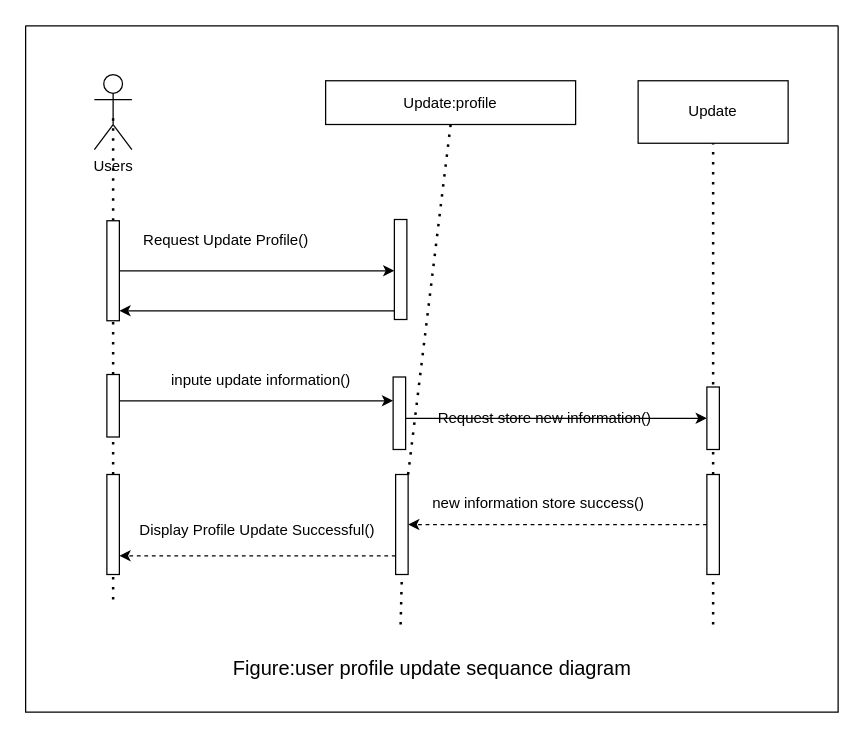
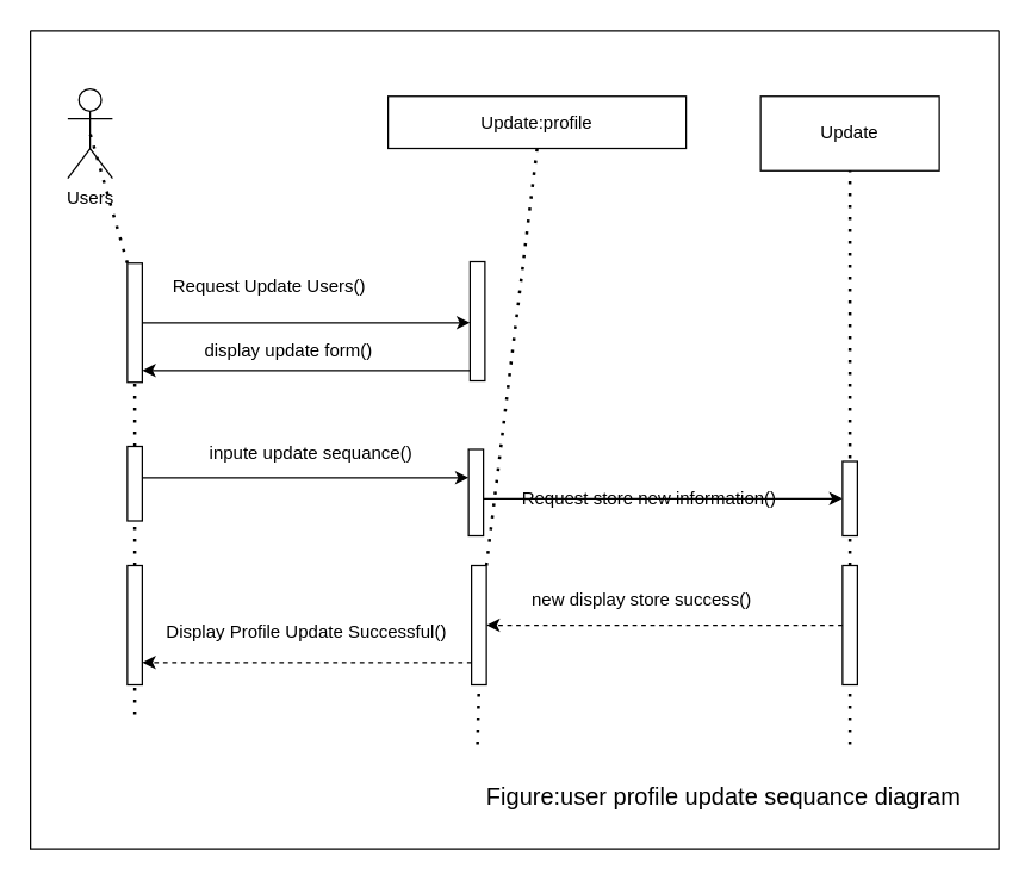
  <mxCell id="0" />
  <mxCell id="1" parent="0" />
- <mxCell id="2" value="Users" style="shape=umlActor;verticalLabelPosition=bottom;verticalAlign=top;html=1;outlineConnect=0;" vertex="1" parent="1"><mxGeometry x="75" y="59" width="30" height="60" as="geometry" /></mxCell>
+ <mxCell id="2" value="Users" style="shape=umlActor;verticalLabelPosition=bottom;verticalAlign=top;html=1;outlineConnect=0;" vertex="1" parent="1"><mxGeometry x="45" y="59" width="30" height="60" as="geometry" /></mxCell>
  <mxCell id="3" value="Update:profile" style="rounded=0;whiteSpace=wrap;html=1;" vertex="1" parent="1"><mxGeometry x="260" y="64" width="200" height="35" as="geometry" /></mxCell>
  <mxCell id="4" value="Update" style="rounded=0;whiteSpace=wrap;html=1;" vertex="1" parent="1"><mxGeometry x="510" y="64" width="120" height="50" as="geometry" /></mxCell>
  <mxCell id="5" value="" style="endArrow=none;dashed=1;html=1;dashPattern=1 3;strokeWidth=2;rounded=0;entryX=0.5;entryY=0.5;entryDx=0;entryDy=0;entryPerimeter=0;" edge="1" parent="1" source="10" target="2"><mxGeometry width="50" height="50" relative="1" as="geometry"><mxPoint x="90" y="479" as="sourcePoint" /><mxPoint x="130" y="189" as="targetPoint" /></mxGeometry></mxCell>
  <mxCell id="6" value="" style="endArrow=none;dashed=1;html=1;dashPattern=1 3;strokeWidth=2;rounded=0;entryX=0.5;entryY=1;entryDx=0;entryDy=0;" edge="1" parent="1" source="27" target="3"><mxGeometry width="50" height="50" relative="1" as="geometry"><mxPoint x="320" y="499" as="sourcePoint" /><mxPoint x="400" y="209" as="targetPoint" /></mxGeometry></mxCell>
  <mxCell id="7" value="" style="endArrow=none;dashed=1;html=1;dashPattern=1 3;strokeWidth=2;rounded=0;entryX=0.5;entryY=1;entryDx=0;entryDy=0;" edge="1" parent="1" source="30" target="4"><mxGeometry width="50" height="50" relative="1" as="geometry"><mxPoint x="570" y="499" as="sourcePoint" /><mxPoint x="580" y="229" as="targetPoint" /></mxGeometry></mxCell>
  <mxCell id="8" value="" style="endArrow=none;dashed=1;html=1;dashPattern=1 3;strokeWidth=2;rounded=0;entryX=0.5;entryY=0.5;entryDx=0;entryDy=0;entryPerimeter=0;" edge="1" parent="1" source="17" target="10"><mxGeometry width="50" height="50" relative="1" as="geometry"><mxPoint x="90" y="479" as="sourcePoint" /><mxPoint x="90" y="89" as="targetPoint" /></mxGeometry></mxCell>
  <mxCell id="9" style="edgeStyle=elbowEdgeStyle;rounded=0;orthogonalLoop=1;jettySize=auto;html=1;elbow=vertical;curved=0;" edge="1" parent="1" source="10" target="12"><mxGeometry relative="1" as="geometry" /></mxCell>
  <mxCell id="10" value="" style="html=1;points=[];perimeter=orthogonalPerimeter;outlineConnect=0;targetShapes=umlLifeline;portConstraint=eastwest;newEdgeStyle={&quot;edgeStyle&quot;:&quot;elbowEdgeStyle&quot;,&quot;elbow&quot;:&quot;vertical&quot;,&quot;curved&quot;:0,&quot;rounded&quot;:0};" vertex="1" parent="1"><mxGeometry x="85" y="176" width="10" height="80" as="geometry" /></mxCell>
  <mxCell id="11" style="edgeStyle=elbowEdgeStyle;rounded=0;orthogonalLoop=1;jettySize=auto;html=1;elbow=vertical;curved=0;" edge="1" parent="1"><mxGeometry relative="1" as="geometry"><mxPoint x="315" y="248" as="sourcePoint" /><mxPoint x="95" y="248" as="targetPoint" /></mxGeometry></mxCell>
  <mxCell id="12" value="" style="html=1;points=[];perimeter=orthogonalPerimeter;outlineConnect=0;targetShapes=umlLifeline;portConstraint=eastwest;newEdgeStyle={&quot;edgeStyle&quot;:&quot;elbowEdgeStyle&quot;,&quot;elbow&quot;:&quot;vertical&quot;,&quot;curved&quot;:0,&quot;rounded&quot;:0};" vertex="1" parent="1"><mxGeometry x="315" y="175" width="10" height="80" as="geometry" /></mxCell>
- <mxCell id="13" value="Request Update Profile()" style="text;html=1;align=center;verticalAlign=middle;resizable=0;points=[];autosize=1;strokeColor=none;fillColor=none;" vertex="1" parent="1"><mxGeometry x="100" y="177" width="160" height="30" as="geometry" /></mxCell>
+ <mxCell id="13" value="Request Update Users()" style="text;html=1;align=center;verticalAlign=middle;resizable=0;points=[];autosize=1;strokeColor=none;fillColor=none;" vertex="1" parent="1"><mxGeometry x="100" y="177" width="160" height="30" as="geometry" /></mxCell>
+ <mxCell id="14" value="display update form()" style="text;html=1;align=center;verticalAlign=middle;resizable=0;points=[];autosize=1;strokeColor=none;fillColor=none;" vertex="1" parent="1"><mxGeometry x="123" y="220" width="140" height="30" as="geometry" /></mxCell>
  <mxCell id="15" value="" style="endArrow=none;dashed=1;html=1;dashPattern=1 3;strokeWidth=2;rounded=0;entryX=0.5;entryY=0.5;entryDx=0;entryDy=0;entryPerimeter=0;" edge="1" parent="1" source="24" target="17"><mxGeometry width="50" height="50" relative="1" as="geometry"><mxPoint x="90" y="479" as="sourcePoint" /><mxPoint x="90" y="216" as="targetPoint" /></mxGeometry></mxCell>
  <mxCell id="16" style="edgeStyle=elbowEdgeStyle;rounded=0;orthogonalLoop=1;jettySize=auto;html=1;elbow=vertical;curved=0;" edge="1" parent="1"><mxGeometry relative="1" as="geometry"><mxPoint x="95" y="320" as="sourcePoint" /><mxPoint x="314" y="320" as="targetPoint" /></mxGeometry></mxCell>
  <mxCell id="17" value="" style="html=1;points=[];perimeter=orthogonalPerimeter;outlineConnect=0;targetShapes=umlLifeline;portConstraint=eastwest;newEdgeStyle={&quot;edgeStyle&quot;:&quot;elbowEdgeStyle&quot;,&quot;elbow&quot;:&quot;vertical&quot;,&quot;curved&quot;:0,&quot;rounded&quot;:0};" vertex="1" parent="1"><mxGeometry x="85" y="299" width="10" height="50" as="geometry" /></mxCell>
  <mxCell id="18" style="edgeStyle=elbowEdgeStyle;rounded=0;orthogonalLoop=1;jettySize=auto;html=1;elbow=vertical;curved=0;" edge="1" parent="1" source="19" target="21"><mxGeometry relative="1" as="geometry" /></mxCell>
  <mxCell id="19" value="" style="html=1;points=[];perimeter=orthogonalPerimeter;outlineConnect=0;targetShapes=umlLifeline;portConstraint=eastwest;newEdgeStyle={&quot;edgeStyle&quot;:&quot;elbowEdgeStyle&quot;,&quot;elbow&quot;:&quot;vertical&quot;,&quot;curved&quot;:0,&quot;rounded&quot;:0};" vertex="1" parent="1"><mxGeometry x="314" y="301" width="10" height="58" as="geometry" /></mxCell>
- <mxCell id="20" value="inpute update information()" style="text;html=1;align=center;verticalAlign=middle;resizable=0;points=[];autosize=1;strokeColor=none;fillColor=none;" vertex="1" parent="1"><mxGeometry x="123" y="289" width="170" height="30" as="geometry" /></mxCell>
+ <mxCell id="20" value="inpute update sequance()" style="text;html=1;align=center;verticalAlign=middle;resizable=0;points=[];autosize=1;strokeColor=none;fillColor=none;" vertex="1" parent="1"><mxGeometry x="123" y="289" width="170" height="30" as="geometry" /></mxCell>
  <mxCell id="21" value="" style="html=1;points=[];perimeter=orthogonalPerimeter;outlineConnect=0;targetShapes=umlLifeline;portConstraint=eastwest;newEdgeStyle={&quot;edgeStyle&quot;:&quot;elbowEdgeStyle&quot;,&quot;elbow&quot;:&quot;vertical&quot;,&quot;curved&quot;:0,&quot;rounded&quot;:0};" vertex="1" parent="1"><mxGeometry x="565" y="309" width="10" height="50" as="geometry" /></mxCell>
  <mxCell id="22" value="Request store new information()" style="text;html=1;align=center;verticalAlign=middle;resizable=0;points=[];autosize=1;strokeColor=none;fillColor=none;" vertex="1" parent="1"><mxGeometry x="340" y="319" width="190" height="30" as="geometry" /></mxCell>
  <mxCell id="23" value="" style="endArrow=none;dashed=1;html=1;dashPattern=1 3;strokeWidth=2;rounded=0;entryX=0.5;entryY=0.5;entryDx=0;entryDy=0;entryPerimeter=0;" edge="1" parent="1" target="24"><mxGeometry width="50" height="50" relative="1" as="geometry"><mxPoint x="90" y="479" as="sourcePoint" /><mxPoint x="90" y="324" as="targetPoint" /></mxGeometry></mxCell>
  <mxCell id="24" value="" style="html=1;points=[];perimeter=orthogonalPerimeter;outlineConnect=0;targetShapes=umlLifeline;portConstraint=eastwest;newEdgeStyle={&quot;edgeStyle&quot;:&quot;elbowEdgeStyle&quot;,&quot;elbow&quot;:&quot;vertical&quot;,&quot;curved&quot;:0,&quot;rounded&quot;:0};" vertex="1" parent="1"><mxGeometry x="85" y="379" width="10" height="80" as="geometry" /></mxCell>
  <mxCell id="25" value="" style="endArrow=none;dashed=1;html=1;dashPattern=1 3;strokeWidth=2;rounded=0;entryX=0.5;entryY=1;entryDx=0;entryDy=0;" edge="1" parent="1" target="27"><mxGeometry width="50" height="50" relative="1" as="geometry"><mxPoint x="320" y="499" as="sourcePoint" /><mxPoint x="320" y="114" as="targetPoint" /></mxGeometry></mxCell>
  <mxCell id="26" style="edgeStyle=elbowEdgeStyle;rounded=0;orthogonalLoop=1;jettySize=auto;html=1;elbow=vertical;curved=0;dashed=1;" edge="1" parent="1"><mxGeometry relative="1" as="geometry"><mxPoint x="316" y="444" as="sourcePoint" /><mxPoint x="95" y="444" as="targetPoint" /></mxGeometry></mxCell>
  <mxCell id="27" value="" style="html=1;points=[];perimeter=orthogonalPerimeter;outlineConnect=0;targetShapes=umlLifeline;portConstraint=eastwest;newEdgeStyle={&quot;edgeStyle&quot;:&quot;elbowEdgeStyle&quot;,&quot;elbow&quot;:&quot;vertical&quot;,&quot;curved&quot;:0,&quot;rounded&quot;:0};" vertex="1" parent="1"><mxGeometry x="316" y="379" width="10" height="80" as="geometry" /></mxCell>
  <mxCell id="28" value="" style="endArrow=none;dashed=1;html=1;dashPattern=1 3;strokeWidth=2;rounded=0;entryX=0.5;entryY=1;entryDx=0;entryDy=0;" edge="1" parent="1" target="30"><mxGeometry width="50" height="50" relative="1" as="geometry"><mxPoint x="570" y="499" as="sourcePoint" /><mxPoint x="570" y="114" as="targetPoint" /></mxGeometry></mxCell>
  <mxCell id="29" style="edgeStyle=elbowEdgeStyle;rounded=0;orthogonalLoop=1;jettySize=auto;html=1;elbow=vertical;curved=0;dashed=1;" edge="1" parent="1" source="30" target="27"><mxGeometry relative="1" as="geometry" /></mxCell>
  <mxCell id="30" value="" style="html=1;points=[];perimeter=orthogonalPerimeter;outlineConnect=0;targetShapes=umlLifeline;portConstraint=eastwest;newEdgeStyle={&quot;edgeStyle&quot;:&quot;elbowEdgeStyle&quot;,&quot;elbow&quot;:&quot;vertical&quot;,&quot;curved&quot;:0,&quot;rounded&quot;:0};" vertex="1" parent="1"><mxGeometry x="565" y="379" width="10" height="80" as="geometry" /></mxCell>
- <mxCell id="31" value="new information store success()" style="text;html=1;align=center;verticalAlign=middle;resizable=0;points=[];autosize=1;strokeColor=none;fillColor=none;" vertex="1" parent="1"><mxGeometry x="335" y="387" width="190" height="30" as="geometry" /></mxCell>
+ <mxCell id="31" value="new display store success()" style="text;html=1;align=center;verticalAlign=middle;resizable=0;points=[];autosize=1;strokeColor=none;fillColor=none;" vertex="1" parent="1"><mxGeometry x="335" y="387" width="190" height="30" as="geometry" /></mxCell>
  <mxCell id="32" value="Display Profile Update Successful()" style="text;html=1;align=center;verticalAlign=middle;resizable=0;points=[];autosize=1;strokeColor=none;fillColor=none;" vertex="1" parent="1"><mxGeometry x="100" y="409" width="210" height="30" as="geometry" /></mxCell>
  <mxCell id="33" value="" style="swimlane;startSize=0;" vertex="1" parent="1"><mxGeometry x="20" y="20" width="650" height="549" as="geometry" /></mxCell>
- <mxCell id="34" value="&lt;font style=&quot;font-size: 16px;&quot;&gt;Figure:user profile update sequance diagram&lt;/font&gt;" style="text;html=1;align=center;verticalAlign=middle;resizable=0;points=[];autosize=1;strokeColor=none;fillColor=none;" vertex="1" parent="33"><mxGeometry x="155" y="499" width="340" height="30" as="geometry" /></mxCell>
+ <mxCell id="34" value="&lt;font style=&quot;font-size: 16px;&quot;&gt;Figure:user profile update sequance diagram&lt;/font&gt;" style="text;html=1;align=center;verticalAlign=middle;resizable=0;points=[];autosize=1;strokeColor=none;fillColor=none;" vertex="1" parent="33"><mxGeometry x="295" y="499" width="340" height="30" as="geometry" /></mxCell>
